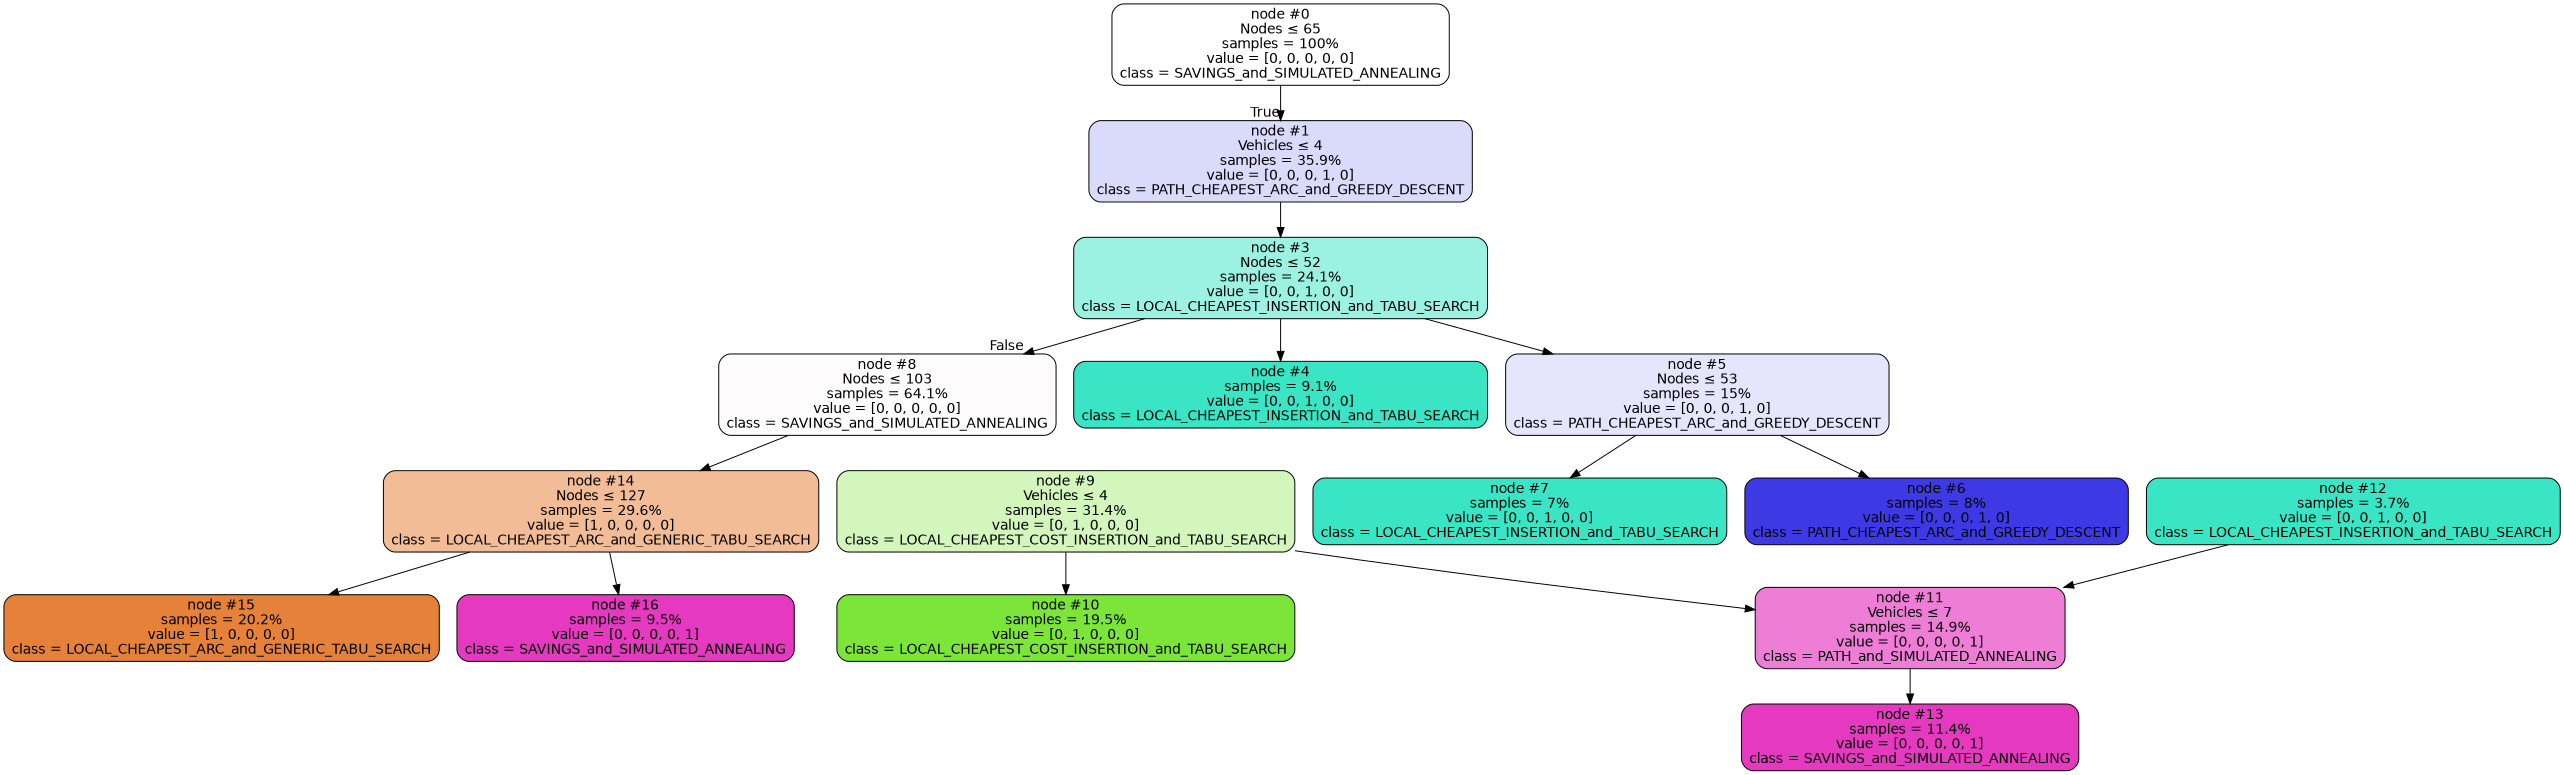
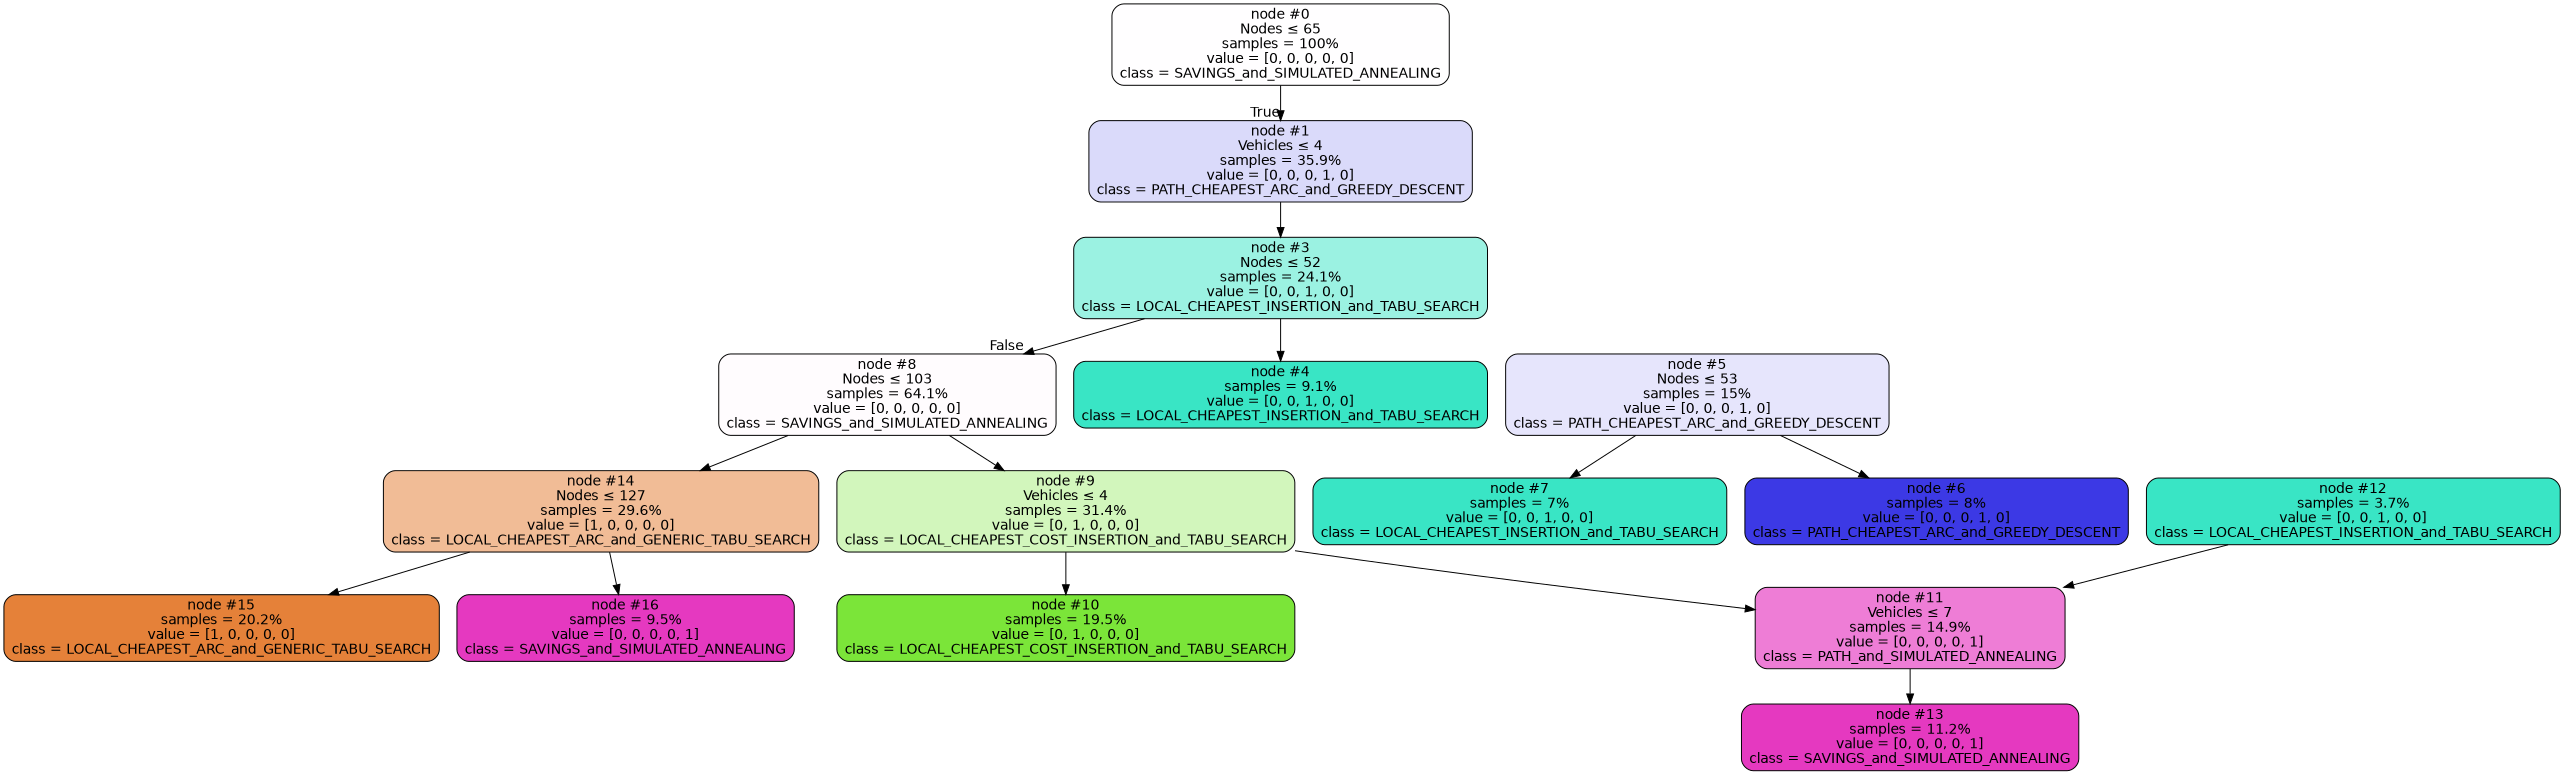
  digraph {
    node [color=black fillcolor="#39e5c5" fontname=helvetica shape=box style="filled, rounded"]
    edge [fontname=helvetica]
    n1 [fillcolor="#fffeff" label=<node &#35;0<br/>Nodes &le; 65<br/>samples = 100%<br/>value = [0, 0, 0, 0, 0]<br/>class = SAVINGS_and_SIMULATED_ANNEALING>]
    n2 [fillcolor="#dadafa" label=<node &#35;1<br/>Vehicles &le; 4<br/>samples = 35.9%<br/>value = [0, 0, 0, 1, 0]<br/>class = PATH_CHEAPEST_ARC_and_GREEDY_DESCENT>]
    n3 [fillcolor="#9bf2e2" label=<node &#35;3<br/>Nodes &le; 52<br/>samples = 24.1%<br/>value = [0, 0, 1, 0, 0]<br/>class = LOCAL_CHEAPEST_INSERTION_and_TABU_SEARCH>]
    n4 [fillcolor="#fffcfe" label=<node &#35;8<br/>Nodes &le; 103<br/>samples = 64.1%<br/>value = [0, 0, 0, 0, 0]<br/>class = SAVINGS_and_SIMULATED_ANNEALING>]
    n5 [fillcolor="#d2f6bc" label=<node &#35;9<br/>Vehicles &le; 4<br/>samples = 31.4%<br/>value = [0, 1, 0, 0, 0]<br/>class = LOCAL_CHEAPEST_COST_INSERTION_and_TABU_SEARCH>]
    n6 [fillcolor="#f1bc96" label=<node &#35;14<br/>Nodes &le; 127<br/>samples = 29.6%<br/>value = [1, 0, 0, 0, 0]<br/>class = LOCAL_CHEAPEST_ARC_and_GENERIC_TABU_SEARCH>]
    n7 [label=<node &#35;4<br/>samples = 9.1%<br/>value = [0, 0, 1, 0, 0]<br/>class = LOCAL_CHEAPEST_INSERTION_and_TABU_SEARCH>]
    n8 [fillcolor="#e6e5fc" label=<node &#35;5<br/>Nodes &le; 53<br/>samples = 15%<br/>value = [0, 0, 0, 1, 0]<br/>class = PATH_CHEAPEST_ARC_and_GREEDY_DESCENT>]
    n9 [fillcolor="#3c39e5" label=<node &#35;6<br/>samples = 8%<br/>value = [0, 0, 0, 1, 0]<br/>class = PATH_CHEAPEST_ARC_and_GREEDY_DESCENT>]
    n10 [label=<node &#35;7<br/>samples = 7%<br/>value = [0, 0, 1, 0, 0]<br/>class = LOCAL_CHEAPEST_INSERTION_and_TABU_SEARCH>]
    n11 [fillcolor="#7be539" label=<node &#35;10<br/>samples = 19.5%<br/>value = [0, 1, 0, 0, 0]<br/>class = LOCAL_CHEAPEST_COST_INSERTION_and_TABU_SEARCH>]
    n12 [fillcolor="#ee7dd6" label=<node &#35;11<br/>Vehicles &le; 7<br/>samples = 14.9%<br/>value = [0, 0, 0, 0, 1]<br/>class = PATH_and_SIMULATED_ANNEALING>]
    n13 [fillcolor="#e58139" label=<node &#35;15<br/>samples = 20.2%<br/>value = [1, 0, 0, 0, 0]<br/>class = LOCAL_CHEAPEST_ARC_and_GENERIC_TABU_SEARCH>]
    n14 [fillcolor="#e539c0" label=<node &#35;16<br/>samples = 9.5%<br/>value = [0, 0, 0, 0, 1]<br/>class = SAVINGS_and_SIMULATED_ANNEALING>]
-   n15 [fillcolor="#e539c0" label=<node &#35;13<br/>samples = 11.4%<br/>value = [0, 0, 0, 0, 1]<br/>class = SAVINGS_and_SIMULATED_ANNEALING>]
+   n15 [fillcolor="#e539c0" label=<node &#35;13<br/>samples = 11.2%<br/>value = [0, 0, 0, 0, 1]<br/>class = SAVINGS_and_SIMULATED_ANNEALING>]
    n16 [label=<node &#35;12<br/>samples = 3.7%<br/>value = [0, 0, 1, 0, 0]<br/>class = LOCAL_CHEAPEST_INSERTION_and_TABU_SEARCH>]
    n1 -> n2 [headlabel=True labelangle=45 labeldistance=2.5]
    n2 -> n3
    n3 -> n4 [headlabel=False labelangle=-45 labeldistance=2.5]
    n3 -> n7
-   n3 -> n8
+   n4 -> n5
    n4 -> n6
    n5 -> n11
    n5 -> n12
    n6 -> n13
    n6 -> n14
    n8 -> n9
    n8 -> n10
    n12 -> n15
    n16 -> n12
  }
